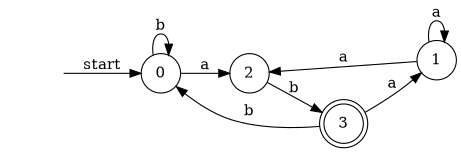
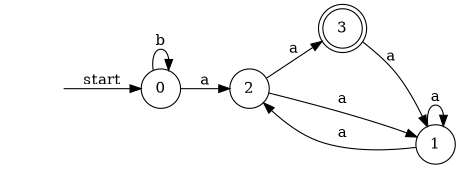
  digraph {
    rankdir=LR
    node [shape=circle]
    edge [weight=1]
    S [style=invis shape=""]
    0
    2
    3 [shape=doublecircle]
    1
    S -> 0 [label=start weight=10]
    0 -> 0 [label=b]
    0 -> 2 [label=a weight=10]
-   2 -> 3 [label=b weight=10]
-   3 -> 0 [label=b]
+   2 -> 3 [label=a weight=10]
+   2 -> 1 [label=a]
    3 -> 1 [label=a]
    1 -> 2 [label=a weight=10]
    1 -> 1 [label=a]
  }
